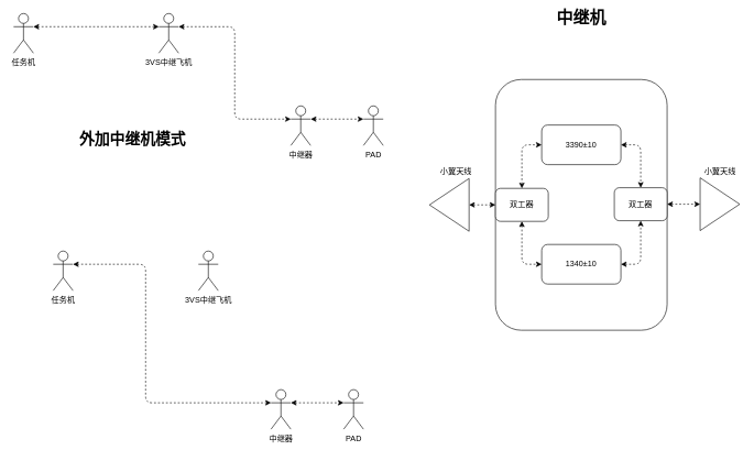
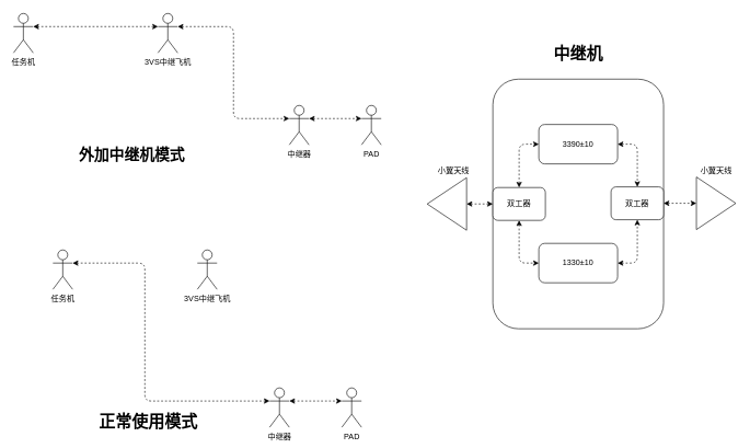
  <mxCell id="0" />
  <mxCell id="1" parent="0" />
  <mxCell id="2" style="edgeStyle=orthogonalEdgeStyle;rounded=0;orthogonalLoop=1;jettySize=auto;html=1;exitX=1;exitY=0.333;exitDx=0;exitDy=0;exitPerimeter=0;entryX=0;entryY=0.333;entryDx=0;entryDy=0;entryPerimeter=0;dashed=1;startArrow=classic;startFill=1;" edge="1" parent="1" source="3" target="8"><mxGeometry relative="1" as="geometry" /></mxCell>
  <mxCell id="3" value="任务机" style="shape=umlActor;verticalLabelPosition=bottom;verticalAlign=top;html=1;outlineConnect=0;" vertex="1" parent="1"><mxGeometry x="20" y="20" width="30" height="60" as="geometry" /></mxCell>
  <mxCell id="4" style="edgeStyle=orthogonalEdgeStyle;rounded=1;orthogonalLoop=1;jettySize=auto;html=1;exitX=1;exitY=0.333;exitDx=0;exitDy=0;exitPerimeter=0;entryX=0;entryY=0.333;entryDx=0;entryDy=0;entryPerimeter=0;dashed=1;startArrow=classic;startFill=1;" edge="1" parent="1" source="5" target="6"><mxGeometry relative="1" as="geometry" /></mxCell>
  <mxCell id="5" value="中继器" style="shape=umlActor;verticalLabelPosition=bottom;verticalAlign=top;html=1;outlineConnect=0;" vertex="1" parent="1"><mxGeometry x="440" y="160" width="30" height="60" as="geometry" /></mxCell>
  <mxCell id="6" value="PAD" style="shape=umlActor;verticalLabelPosition=bottom;verticalAlign=top;html=1;outlineConnect=0;" vertex="1" parent="1"><mxGeometry x="550" y="160" width="30" height="60" as="geometry" /></mxCell>
  <mxCell id="7" style="edgeStyle=orthogonalEdgeStyle;rounded=1;orthogonalLoop=1;jettySize=auto;html=1;exitX=1;exitY=0.333;exitDx=0;exitDy=0;exitPerimeter=0;entryX=0;entryY=0.333;entryDx=0;entryDy=0;entryPerimeter=0;dashed=1;startArrow=classic;startFill=1;" edge="1" parent="1" source="8" target="5"><mxGeometry relative="1" as="geometry" /></mxCell>
  <mxCell id="8" value="3VS中继飞机" style="shape=umlActor;verticalLabelPosition=bottom;verticalAlign=top;html=1;outlineConnect=0;" vertex="1" parent="1"><mxGeometry x="240" y="20" width="30" height="60" as="geometry" /></mxCell>
  <mxCell id="9" style="edgeStyle=orthogonalEdgeStyle;rounded=1;orthogonalLoop=1;jettySize=auto;html=1;exitX=1;exitY=0.333;exitDx=0;exitDy=0;exitPerimeter=0;entryX=0;entryY=0.333;entryDx=0;entryDy=0;entryPerimeter=0;dashed=1;startArrow=classic;startFill=1;" edge="1" parent="1" source="10" target="12"><mxGeometry relative="1" as="geometry"><Array as="points"><mxPoint x="220" y="400" /><mxPoint x="220" y="610" /></Array></mxGeometry></mxCell>
  <mxCell id="10" value="任务机" style="shape=umlActor;verticalLabelPosition=bottom;verticalAlign=top;html=1;outlineConnect=0;" vertex="1" parent="1"><mxGeometry x="80" y="380" width="30" height="60" as="geometry" /></mxCell>
  <mxCell id="11" style="edgeStyle=orthogonalEdgeStyle;rounded=1;orthogonalLoop=1;jettySize=auto;html=1;exitX=1;exitY=0.333;exitDx=0;exitDy=0;exitPerimeter=0;entryX=0;entryY=0.333;entryDx=0;entryDy=0;entryPerimeter=0;dashed=1;startArrow=classic;startFill=1;" edge="1" parent="1" source="12" target="13"><mxGeometry relative="1" as="geometry" /></mxCell>
  <mxCell id="12" value="中继器" style="shape=umlActor;verticalLabelPosition=bottom;verticalAlign=top;html=1;outlineConnect=0;" vertex="1" parent="1"><mxGeometry x="410" y="590" width="30" height="60" as="geometry" /></mxCell>
  <mxCell id="13" value="PAD" style="shape=umlActor;verticalLabelPosition=bottom;verticalAlign=top;html=1;outlineConnect=0;" vertex="1" parent="1"><mxGeometry x="520" y="590" width="30" height="60" as="geometry" /></mxCell>
  <mxCell id="14" value="3VS中继飞机" style="shape=umlActor;verticalLabelPosition=bottom;verticalAlign=top;html=1;outlineConnect=0;" vertex="1" parent="1"><mxGeometry x="300" y="380" width="30" height="60" as="geometry" /></mxCell>
- <mxCell id="16" value="外加中继机模式" style="text;html=1;align=center;verticalAlign=middle;resizable=0;points=[];autosize=1;fontStyle=1;fontSize=23;" vertex="1" parent="1"><mxGeometry x="110" y="195" width="180" height="30" as="geometry" /></mxCell>
+ <mxCell id="15" value="正常使用模式" style="text;html=1;align=center;verticalAlign=middle;resizable=0;points=[];autosize=1;fontStyle=1;fontSize=25;" vertex="1" parent="1"><mxGeometry x="140" y="620" width="170" height="40" as="geometry" /></mxCell>
+ <mxCell id="16" value="外加中继机模式" style="text;html=1;align=center;verticalAlign=middle;resizable=0;points=[];autosize=1;fontStyle=1;fontSize=23;" vertex="1" parent="1"><mxGeometry x="110" y="220" width="180" height="30" as="geometry" /></mxCell>
  <mxCell id="17" value="" style="rounded=1;whiteSpace=wrap;html=1;" vertex="1" parent="1"><mxGeometry x="750" y="120" width="260" height="380" as="geometry" /></mxCell>
  <mxCell id="18" style="edgeStyle=orthogonalEdgeStyle;rounded=1;orthogonalLoop=1;jettySize=auto;html=1;exitX=0.5;exitY=1;exitDx=0;exitDy=0;entryX=0;entryY=0.5;entryDx=0;entryDy=0;dashed=1;startArrow=classic;startFill=1;" edge="1" parent="1" source="20" target="31"><mxGeometry relative="1" as="geometry" /></mxCell>
  <mxCell id="19" style="edgeStyle=orthogonalEdgeStyle;rounded=1;orthogonalLoop=1;jettySize=auto;html=1;exitX=0.5;exitY=0;exitDx=0;exitDy=0;entryX=0;entryY=0.5;entryDx=0;entryDy=0;dashed=1;startArrow=classic;startFill=1;" edge="1" parent="1" source="20" target="29"><mxGeometry relative="1" as="geometry" /></mxCell>
  <mxCell id="20" value="双工器" style="rounded=1;whiteSpace=wrap;html=1;" vertex="1" parent="1"><mxGeometry x="750" y="285" width="80" height="50" as="geometry" /></mxCell>
  <mxCell id="21" style="edgeStyle=orthogonalEdgeStyle;rounded=1;orthogonalLoop=1;jettySize=auto;html=1;exitX=1;exitY=0.5;exitDx=0;exitDy=0;entryX=0;entryY=0.5;entryDx=0;entryDy=0;dashed=1;startArrow=classic;startFill=1;" edge="1" parent="1" source="22" target="23"><mxGeometry relative="1" as="geometry" /></mxCell>
  <mxCell id="22" value="双工器" style="rounded=1;whiteSpace=wrap;html=1;" vertex="1" parent="1"><mxGeometry x="930" y="284" width="80" height="50" as="geometry" /></mxCell>
  <mxCell id="23" value="" style="triangle;whiteSpace=wrap;html=1;" vertex="1" parent="1"><mxGeometry x="1060" y="269" width="60" height="80" as="geometry" /></mxCell>
  <mxCell id="24" style="edgeStyle=orthogonalEdgeStyle;rounded=1;orthogonalLoop=1;jettySize=auto;html=1;exitX=0;exitY=0.5;exitDx=0;exitDy=0;entryX=0;entryY=0.5;entryDx=0;entryDy=0;dashed=1;startArrow=classic;startFill=1;" edge="1" parent="1" source="25" target="20"><mxGeometry relative="1" as="geometry" /></mxCell>
  <mxCell id="25" value="" style="triangle;whiteSpace=wrap;html=1;rotation=-180;" vertex="1" parent="1"><mxGeometry x="650" y="270" width="60" height="80" as="geometry" /></mxCell>
  <mxCell id="26" value="小翼天线" style="text;html=1;align=center;verticalAlign=middle;resizable=0;points=[];autosize=1;" vertex="1" parent="1"><mxGeometry x="1060" y="250" width="60" height="20" as="geometry" /></mxCell>
  <mxCell id="27" value="小翼天线" style="text;html=1;align=center;verticalAlign=middle;resizable=0;points=[];autosize=1;" vertex="1" parent="1"><mxGeometry x="660" y="249" width="60" height="20" as="geometry" /></mxCell>
  <mxCell id="28" style="edgeStyle=orthogonalEdgeStyle;rounded=1;orthogonalLoop=1;jettySize=auto;html=1;exitX=1;exitY=0.5;exitDx=0;exitDy=0;entryX=0.5;entryY=0;entryDx=0;entryDy=0;dashed=1;startArrow=classic;startFill=1;" edge="1" parent="1" source="29" target="22"><mxGeometry relative="1" as="geometry" /></mxCell>
  <mxCell id="29" value="3390±10" style="rounded=1;whiteSpace=wrap;html=1;" vertex="1" parent="1"><mxGeometry x="820" y="189" width="120" height="60" as="geometry" /></mxCell>
  <mxCell id="30" style="edgeStyle=orthogonalEdgeStyle;rounded=1;orthogonalLoop=1;jettySize=auto;html=1;exitX=1;exitY=0.5;exitDx=0;exitDy=0;entryX=0.5;entryY=1;entryDx=0;entryDy=0;dashed=1;startArrow=classic;startFill=1;" edge="1" parent="1" source="31" target="22"><mxGeometry relative="1" as="geometry" /></mxCell>
- <mxCell id="31" value="1340±10" style="rounded=1;whiteSpace=wrap;html=1;" vertex="1" parent="1"><mxGeometry x="820" y="370" width="120" height="60" as="geometry" /></mxCell>
- <mxCell id="32" value="中继机" style="text;html=1;align=center;verticalAlign=middle;resizable=0;points=[];autosize=1;fontSize=25;fontStyle=1" vertex="1" parent="1"><mxGeometry x="835" y="5" width="90" height="40" as="geometry" /></mxCell>
+ <mxCell id="31" value="1330±10" style="rounded=1;whiteSpace=wrap;html=1;" vertex="1" parent="1"><mxGeometry x="820" y="370" width="120" height="60" as="geometry" /></mxCell>
+ <mxCell id="32" value="中继机" style="text;html=1;align=center;verticalAlign=middle;resizable=0;points=[];autosize=1;fontSize=25;fontStyle=1" vertex="1" parent="1"><mxGeometry x="835" y="60" width="90" height="40" as="geometry" /></mxCell>
